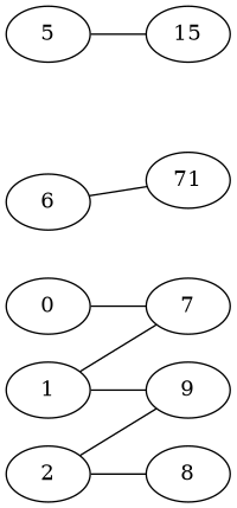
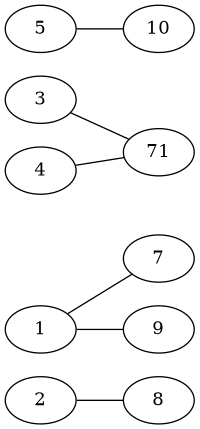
  strict graph {
    rankdir=LR
    node [weight=1]
-   0
    7
    1 [weight=3]
    9
    2 [weight=4]
    8
+   3 [weight=2]
    n8 [label=71]
    5 [weight=0]
-   10 [label=15]
-   6 [weight=0]
-   0 -- 7
+   10
+   6 [weight=0 label=4]
    1 -- 7
    1 -- 9
-   2 -- 9
    2 -- 8
+   3 -- n8
    5 -- 10
    6 -- n8
  }
